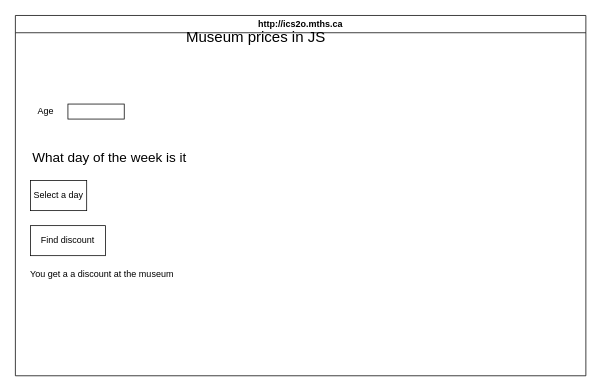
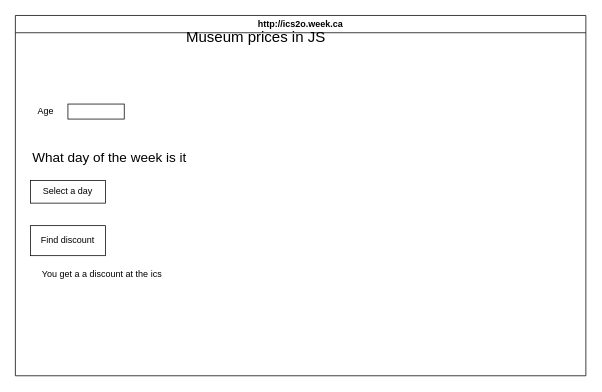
  <mxCell id="0" />
  <mxCell id="1" parent="0" />
- <mxCell id="2" value="http://ics2o.mths.ca" style="swimlane;whiteSpace=wrap;html=1;" parent="1" vertex="1"><mxGeometry x="20" y="20" width="760" height="480" as="geometry" /></mxCell>
+ <mxCell id="2" value="http://ics2o.week.ca" style="swimlane;whiteSpace=wrap;html=1;" parent="1" vertex="1"><mxGeometry x="20" y="20" width="760" height="480" as="geometry" /></mxCell>
  <mxCell id="3" value="" style="whiteSpace=wrap;html=1;" vertex="1" parent="2"><mxGeometry x="70" y="118" width="75" height="20" as="geometry" /></mxCell>
  <mxCell id="4" value="Age" style="text;html=1;align=center;verticalAlign=middle;resizable=0;points=[];autosize=1;strokeColor=none;fillColor=none;" vertex="1" parent="2"><mxGeometry x="20" y="113" width="40" height="30" as="geometry" /></mxCell>
  <mxCell id="5" value="What day of the week is it" style="text;html=1;align=center;verticalAlign=middle;resizable=0;points=[];autosize=1;strokeColor=none;fillColor=none;fontSize=18;" vertex="1" parent="2"><mxGeometry x="10" y="170" width="230" height="40" as="geometry" /></mxCell>
- <mxCell id="6" value="Select a day" style="whiteSpace=wrap;html=1;" vertex="1" parent="2"><mxGeometry x="20" y="220" width="75" height="40" as="geometry" /></mxCell>
+ <mxCell id="6" value="Select a day" style="whiteSpace=wrap;html=1;" vertex="1" parent="2"><mxGeometry x="20" y="220" width="100" height="30" as="geometry" /></mxCell>
  <mxCell id="7" value="Find discount" style="whiteSpace=wrap;html=1;" vertex="1" parent="2"><mxGeometry x="20" y="280" width="100" height="40" as="geometry" /></mxCell>
- <mxCell id="8" value="You get a a discount at the museum" style="text;html=1;align=center;verticalAlign=middle;resizable=0;points=[];autosize=1;strokeColor=none;fillColor=none;" vertex="1" parent="2"><mxGeometry x="10" y="330" width="210" height="30" as="geometry" /></mxCell>
+ <mxCell id="8" value="You get a a discount at the ics" style="text;html=1;align=center;verticalAlign=middle;resizable=0;points=[];autosize=1;strokeColor=none;fillColor=none;" vertex="1" parent="2"><mxGeometry x="10" y="330" width="210" height="30" as="geometry" /></mxCell>
  <mxCell id="9" value="Museum prices in JS" style="text;html=1;align=center;verticalAlign=middle;resizable=0;points=[];autosize=1;strokeColor=none;fillColor=none;fontSize=20;" vertex="1" parent="1"><mxGeometry x="235" y="28" width="210" height="40" as="geometry" /></mxCell>
